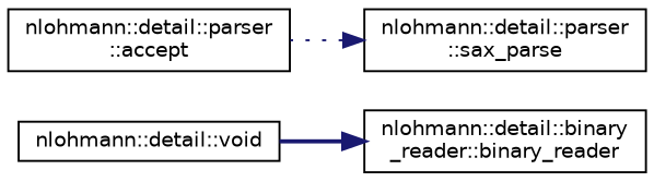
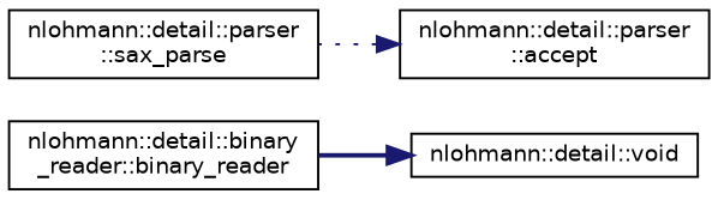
  digraph {
    rankdir=RL
    node [color=black fillcolor=white fontname=Helvetica fontsize=10 shape=record style=filled]
    edge [color=midnightblue dir=back fontname=Helvetica fontsize=10 labelfontname=Helvetica labelfontsize=10]
    n1 [height=0.2 label="nlohmann::detail::void" width=0.4]
    n2 [height=0.2 label="nlohmann::detail::binary\l_reader::binary_reader" width=0.4]
    n3 [height=0.2 label="nlohmann::detail::parser\l::sax_parse" width=0.4]
    n4 [height=0.2 label="nlohmann::detail::parser\l::accept" width=0.4]
-   n2 -> n1 [style=bold]
-   n3 -> n4 [style=dotted]
+   n1 -> n2 [style=bold]
+   n4 -> n3 [style=dotted]
  }
